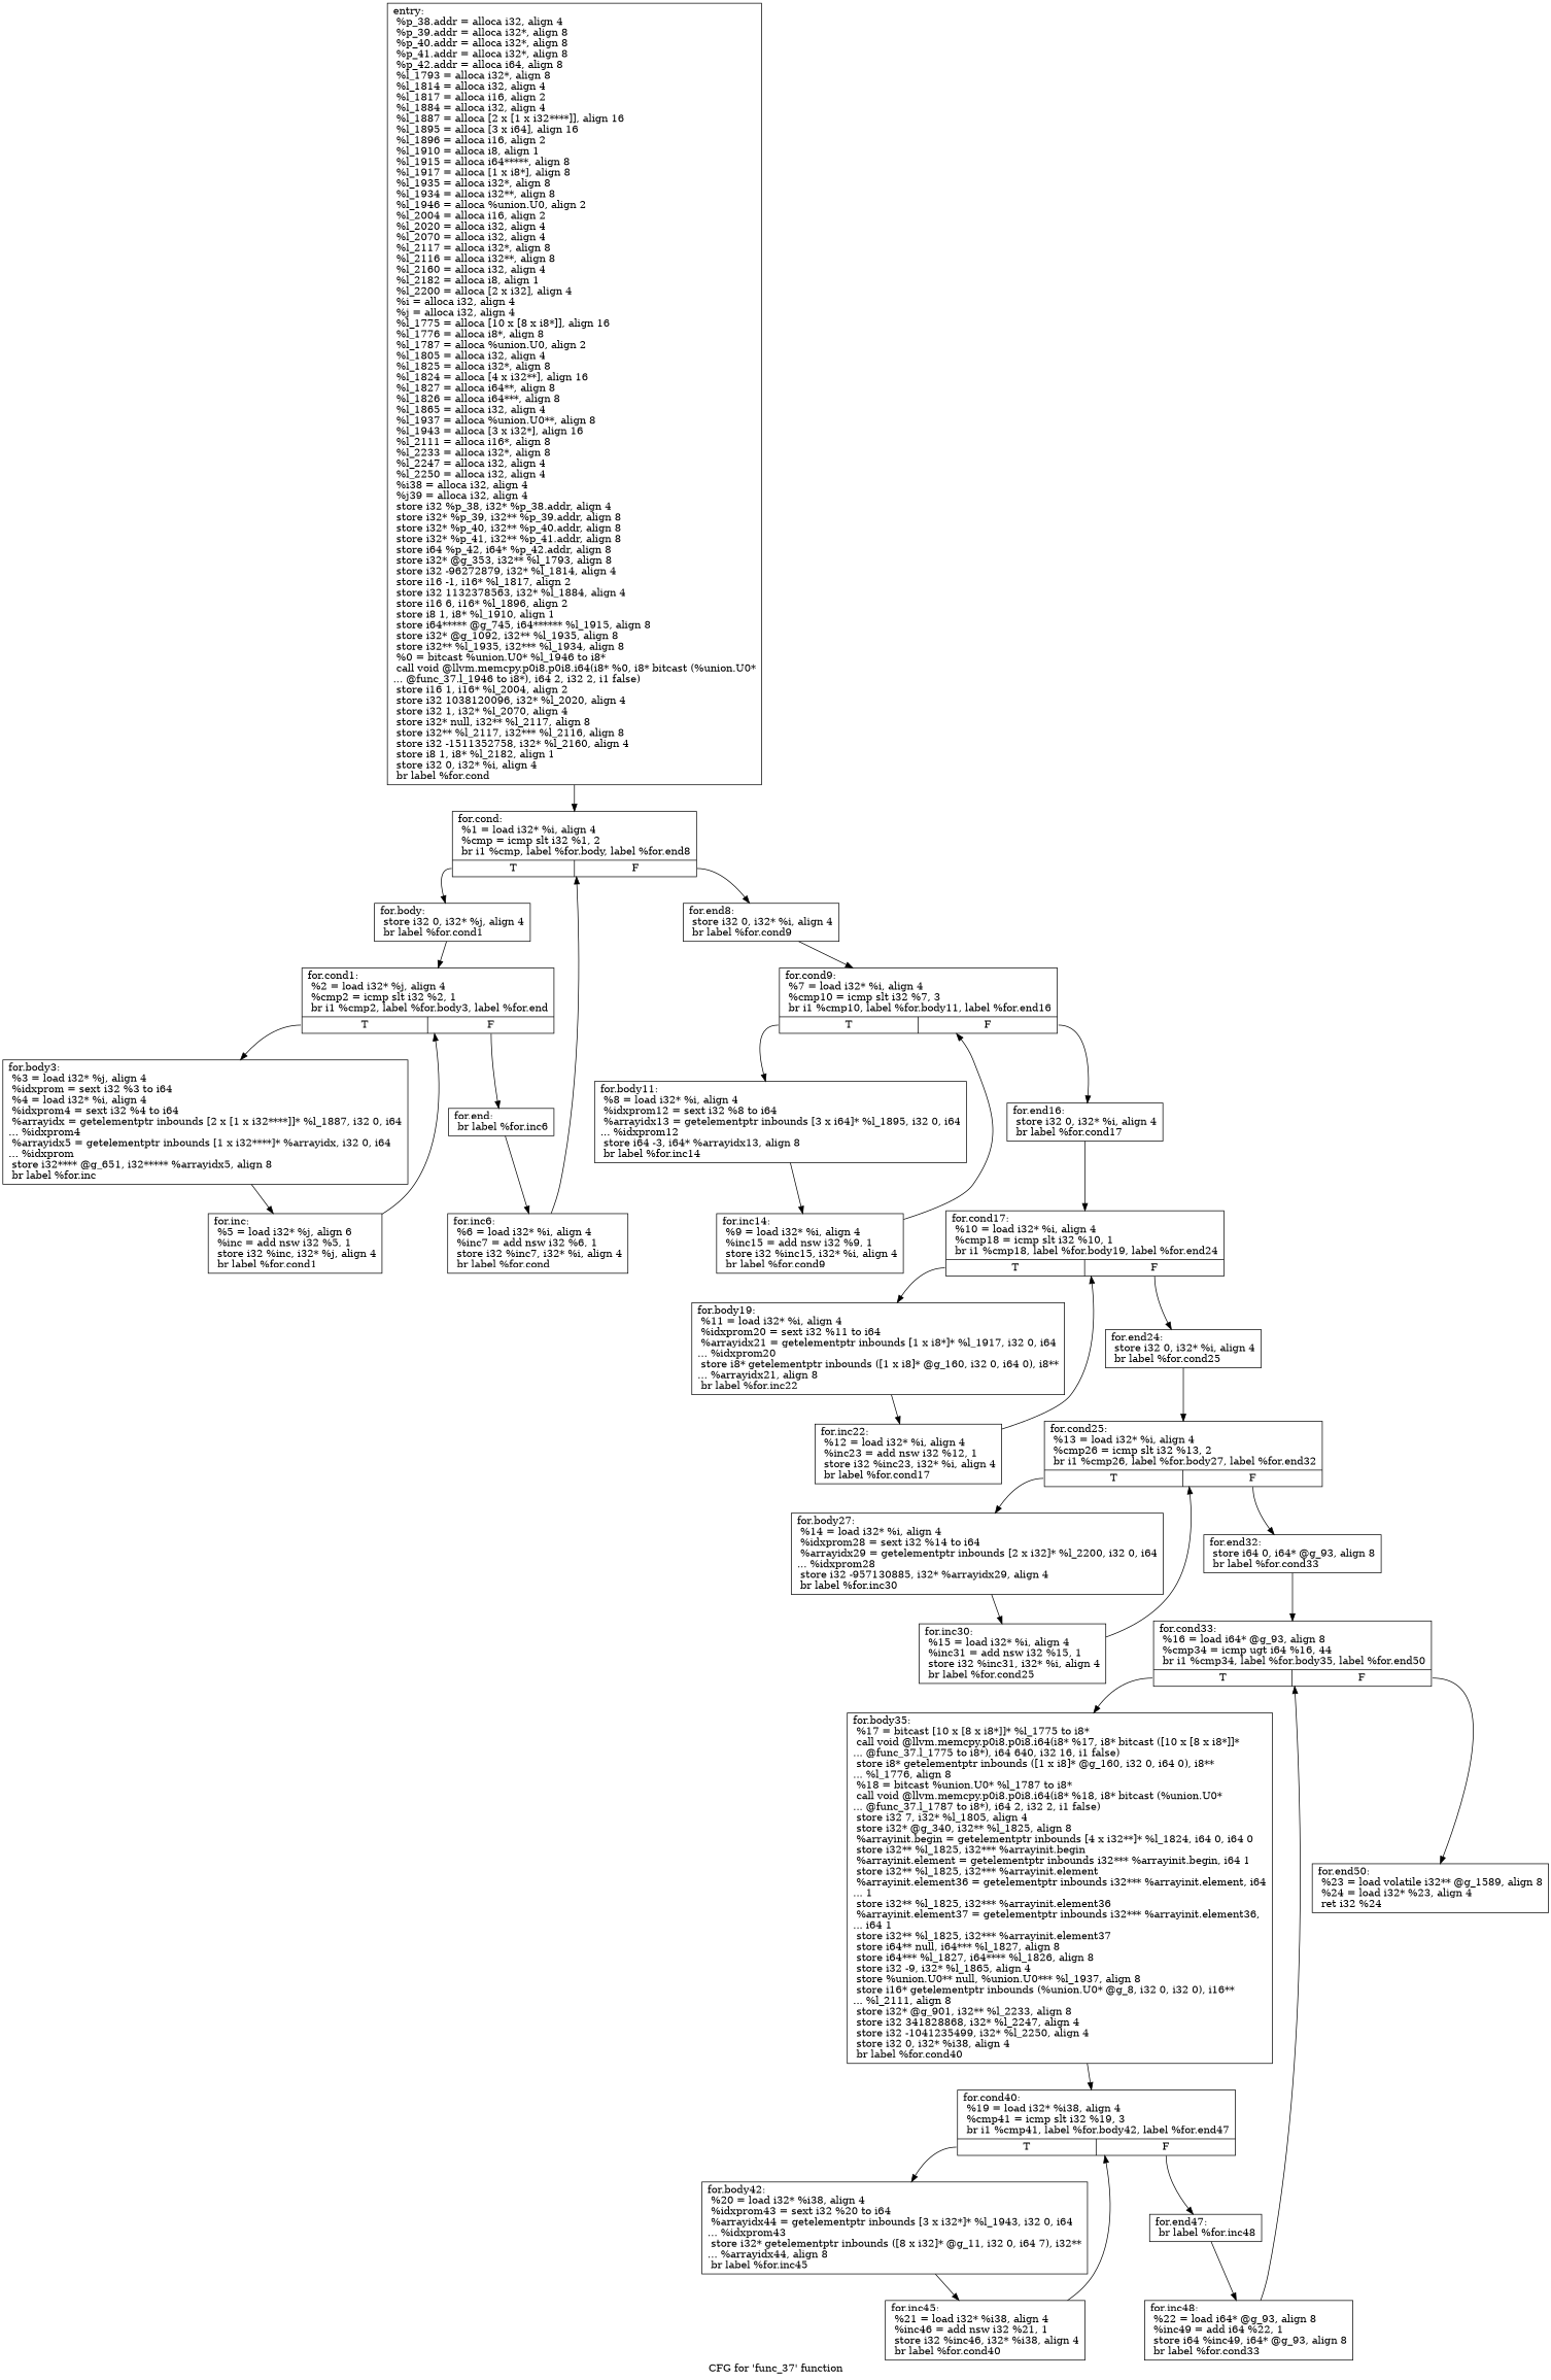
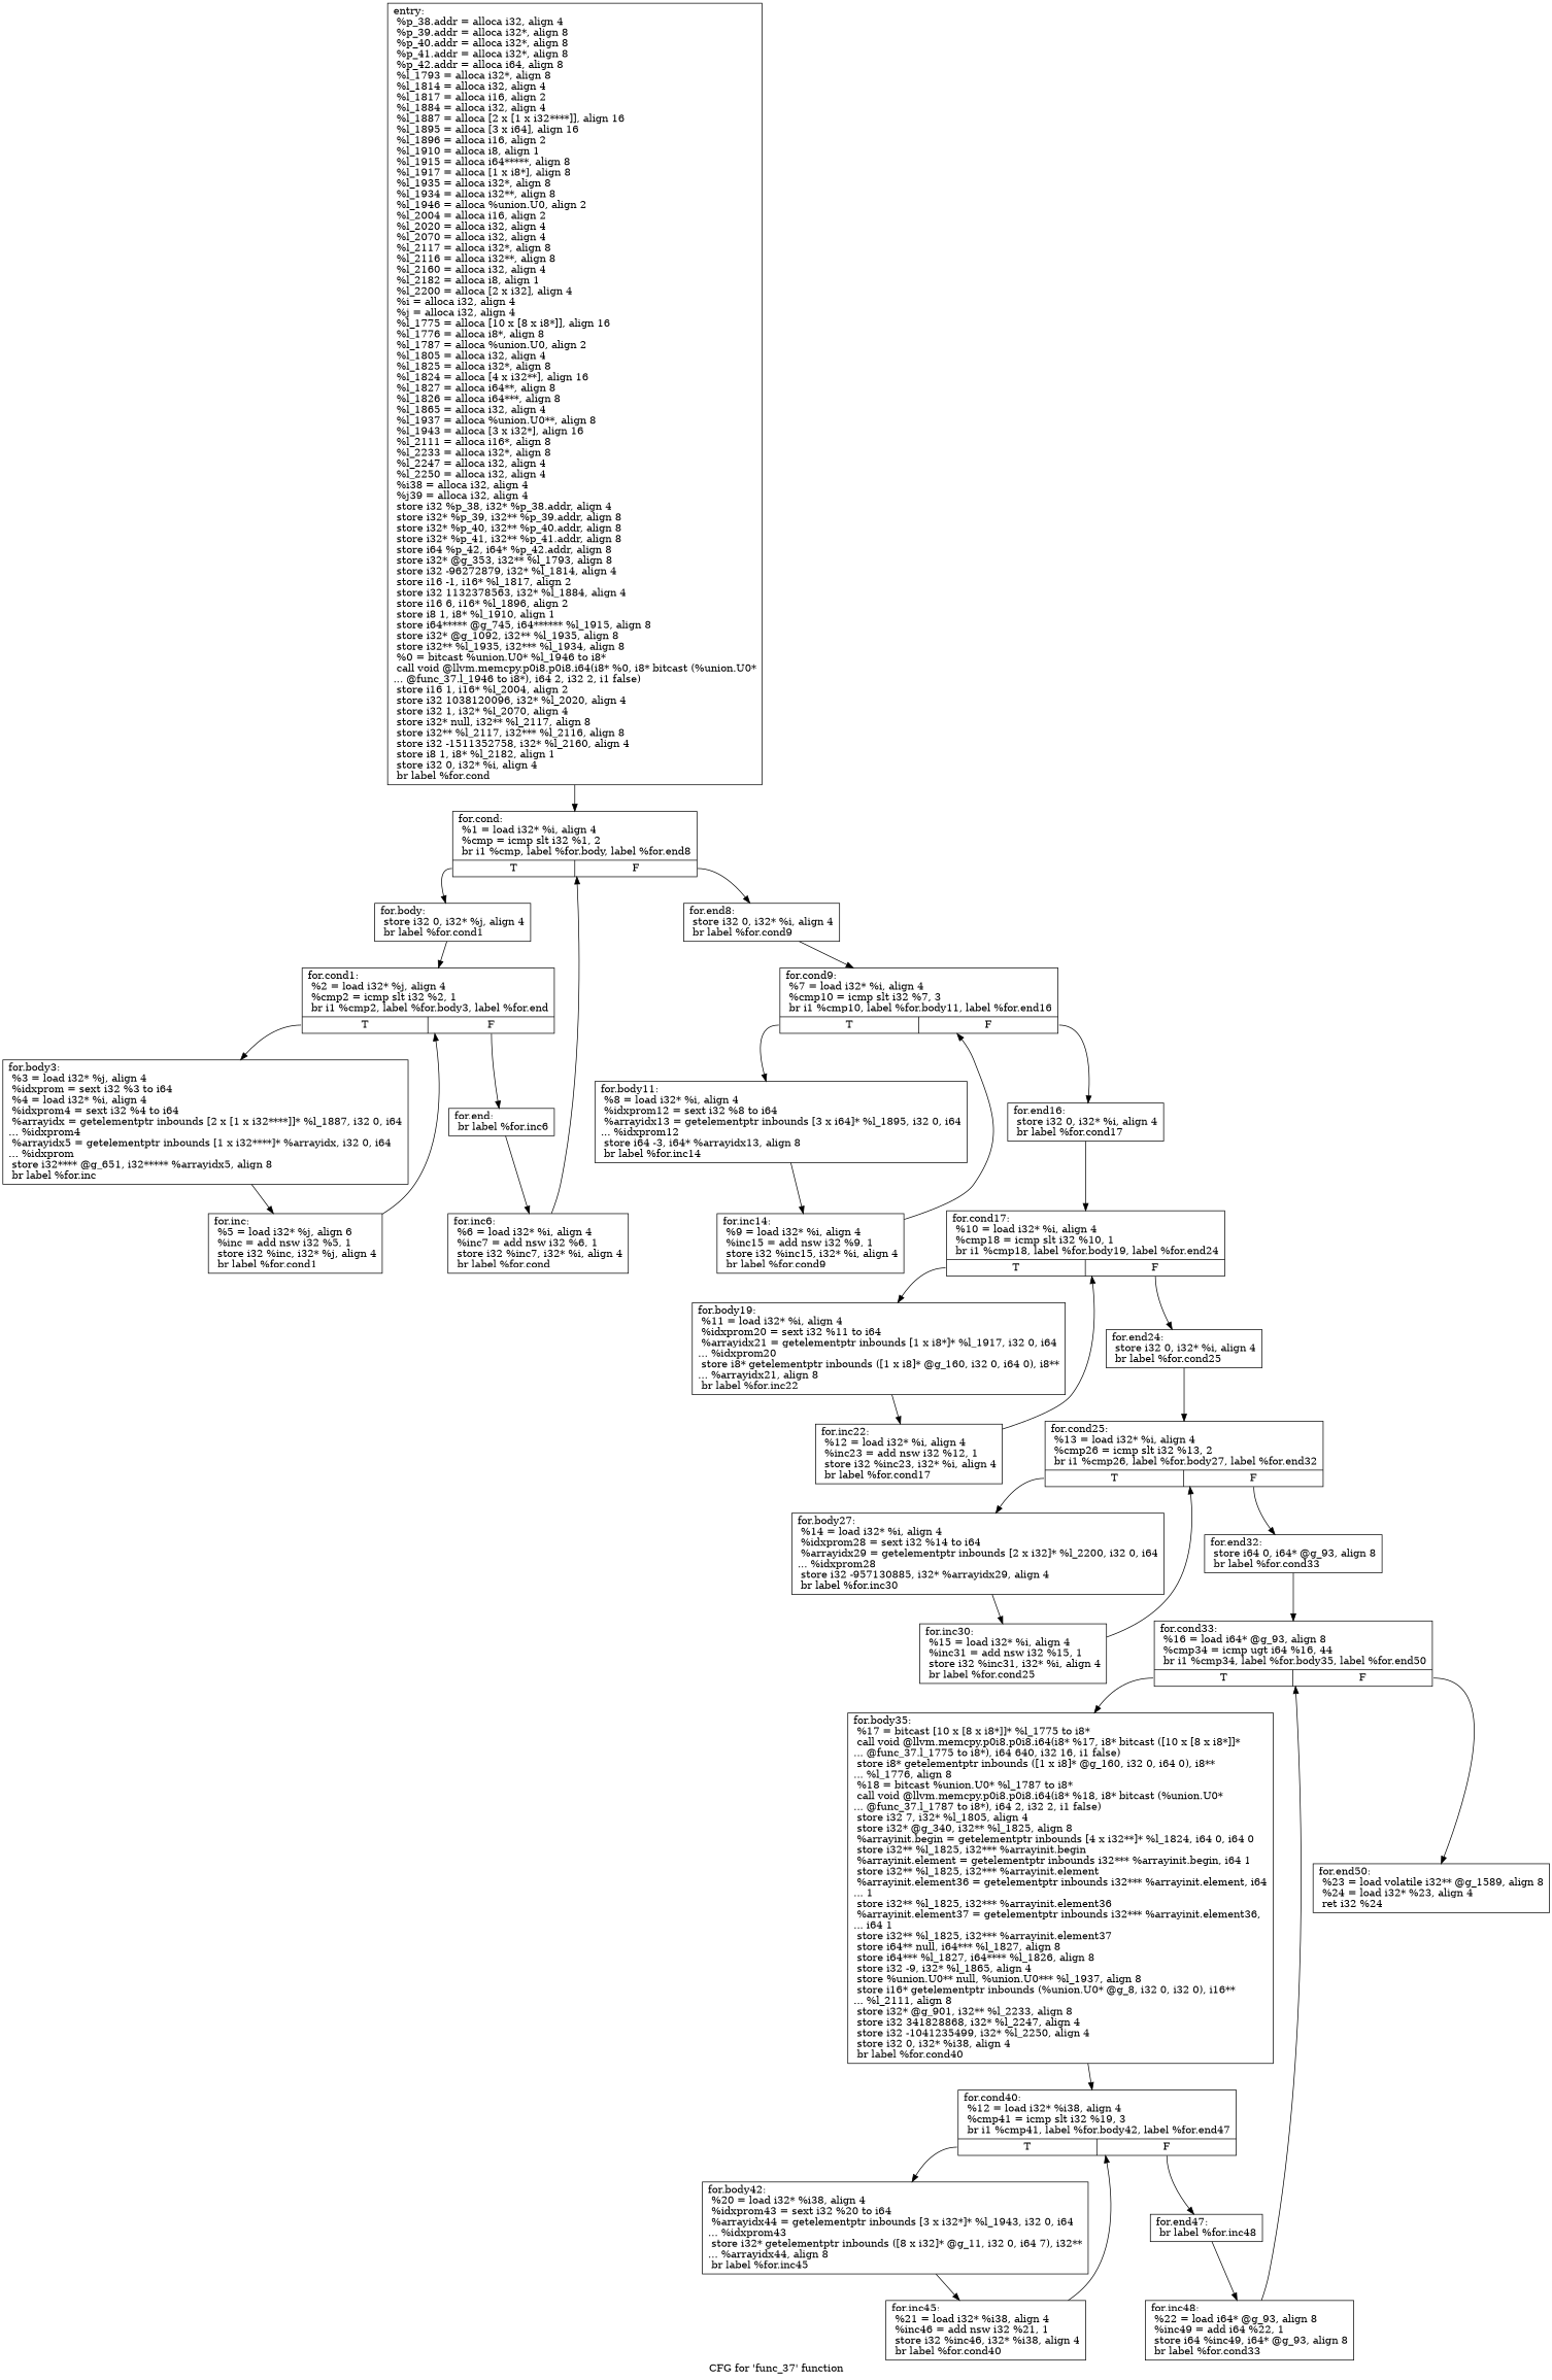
  digraph {
    fontname="DejaVu Serif"
    label="CFG for 'func_37' function"
    node [fontname="DejaVu Serif" shape=record]
    edge [fontname="DejaVu Serif"]
    n1 [label="{entry:\l  %p_38.addr = alloca i32, align 4\l  %p_39.addr = alloca i32*, align 8\l  %p_40.addr = alloca i32*, align 8\l  %p_41.addr = alloca i32*, align 8\l  %p_42.addr = alloca i64, align 8\l  %l_1793 = alloca i32*, align 8\l  %l_1814 = alloca i32, align 4\l  %l_1817 = alloca i16, align 2\l  %l_1884 = alloca i32, align 4\l  %l_1887 = alloca [2 x [1 x i32****]], align 16\l  %l_1895 = alloca [3 x i64], align 16\l  %l_1896 = alloca i16, align 2\l  %l_1910 = alloca i8, align 1\l  %l_1915 = alloca i64*****, align 8\l  %l_1917 = alloca [1 x i8*], align 8\l  %l_1935 = alloca i32*, align 8\l  %l_1934 = alloca i32**, align 8\l  %l_1946 = alloca %union.U0, align 2\l  %l_2004 = alloca i16, align 2\l  %l_2020 = alloca i32, align 4\l  %l_2070 = alloca i32, align 4\l  %l_2117 = alloca i32*, align 8\l  %l_2116 = alloca i32**, align 8\l  %l_2160 = alloca i32, align 4\l  %l_2182 = alloca i8, align 1\l  %l_2200 = alloca [2 x i32], align 4\l  %i = alloca i32, align 4\l  %j = alloca i32, align 4\l  %l_1775 = alloca [10 x [8 x i8*]], align 16\l  %l_1776 = alloca i8*, align 8\l  %l_1787 = alloca %union.U0, align 2\l  %l_1805 = alloca i32, align 4\l  %l_1825 = alloca i32*, align 8\l  %l_1824 = alloca [4 x i32**], align 16\l  %l_1827 = alloca i64**, align 8\l  %l_1826 = alloca i64***, align 8\l  %l_1865 = alloca i32, align 4\l  %l_1937 = alloca %union.U0**, align 8\l  %l_1943 = alloca [3 x i32*], align 16\l  %l_2111 = alloca i16*, align 8\l  %l_2233 = alloca i32*, align 8\l  %l_2247 = alloca i32, align 4\l  %l_2250 = alloca i32, align 4\l  %i38 = alloca i32, align 4\l  %j39 = alloca i32, align 4\l  store i32 %p_38, i32* %p_38.addr, align 4\l  store i32* %p_39, i32** %p_39.addr, align 8\l  store i32* %p_40, i32** %p_40.addr, align 8\l  store i32* %p_41, i32** %p_41.addr, align 8\l  store i64 %p_42, i64* %p_42.addr, align 8\l  store i32* @g_353, i32** %l_1793, align 8\l  store i32 -96272879, i32* %l_1814, align 4\l  store i16 -1, i16* %l_1817, align 2\l  store i32 1132378563, i32* %l_1884, align 4\l  store i16 6, i16* %l_1896, align 2\l  store i8 1, i8* %l_1910, align 1\l  store i64***** @g_745, i64****** %l_1915, align 8\l  store i32* @g_1092, i32** %l_1935, align 8\l  store i32** %l_1935, i32*** %l_1934, align 8\l  %0 = bitcast %union.U0* %l_1946 to i8*\l  call void @llvm.memcpy.p0i8.p0i8.i64(i8* %0, i8* bitcast (%union.U0*\l... @func_37.l_1946 to i8*), i64 2, i32 2, i1 false)\l  store i16 1, i16* %l_2004, align 2\l  store i32 1038120096, i32* %l_2020, align 4\l  store i32 1, i32* %l_2070, align 4\l  store i32* null, i32** %l_2117, align 8\l  store i32** %l_2117, i32*** %l_2116, align 8\l  store i32 -1511352758, i32* %l_2160, align 4\l  store i8 1, i8* %l_2182, align 1\l  store i32 0, i32* %i, align 4\l  br label %for.cond\l}"]
    n2 [label="{for.cond:                                         \l  %1 = load i32* %i, align 4\l  %cmp = icmp slt i32 %1, 2\l  br i1 %cmp, label %for.body, label %for.end8\l|{<s0>T|<s1>F}}"]
    n3 [label="{for.body:                                         \l  store i32 0, i32* %j, align 4\l  br label %for.cond1\l}"]
    n4 [label="{for.end8:                                         \l  store i32 0, i32* %i, align 4\l  br label %for.cond9\l}"]
    n5 [label="{for.cond1:                                        \l  %2 = load i32* %j, align 4\l  %cmp2 = icmp slt i32 %2, 1\l  br i1 %cmp2, label %for.body3, label %for.end\l|{<s0>T|<s1>F}}"]
    n6 [label="{for.cond9:                                        \l  %7 = load i32* %i, align 4\l  %cmp10 = icmp slt i32 %7, 3\l  br i1 %cmp10, label %for.body11, label %for.end16\l|{<s0>T|<s1>F}}"]
    n7 [label="{for.body3:                                        \l  %3 = load i32* %j, align 4\l  %idxprom = sext i32 %3 to i64\l  %4 = load i32* %i, align 4\l  %idxprom4 = sext i32 %4 to i64\l  %arrayidx = getelementptr inbounds [2 x [1 x i32****]]* %l_1887, i32 0, i64\l... %idxprom4\l  %arrayidx5 = getelementptr inbounds [1 x i32****]* %arrayidx, i32 0, i64\l... %idxprom\l  store i32**** @g_651, i32***** %arrayidx5, align 8\l  br label %for.inc\l}"]
    n8 [label="{for.end:                                          \l  br label %for.inc6\l}"]
    n9 [label="{for.body11:                                       \l  %8 = load i32* %i, align 4\l  %idxprom12 = sext i32 %8 to i64\l  %arrayidx13 = getelementptr inbounds [3 x i64]* %l_1895, i32 0, i64\l... %idxprom12\l  store i64 -3, i64* %arrayidx13, align 8\l  br label %for.inc14\l}"]
    n10 [label="{for.end16:                                        \l  store i32 0, i32* %i, align 4\l  br label %for.cond17\l}"]
    n11 [label="{for.inc:                                          \l  %5 = load i32* %j, align 6\l  %inc = add nsw i32 %5, 1\l  store i32 %inc, i32* %j, align 4\l  br label %for.cond1\l}"]
    n12 [label="{for.inc6:                                         \l  %6 = load i32* %i, align 4\l  %inc7 = add nsw i32 %6, 1\l  store i32 %inc7, i32* %i, align 4\l  br label %for.cond\l}"]
    n13 [label="{for.inc14:                                        \l  %9 = load i32* %i, align 4\l  %inc15 = add nsw i32 %9, 1\l  store i32 %inc15, i32* %i, align 4\l  br label %for.cond9\l}"]
    n14 [label="{for.cond17:                                       \l  %10 = load i32* %i, align 4\l  %cmp18 = icmp slt i32 %10, 1\l  br i1 %cmp18, label %for.body19, label %for.end24\l|{<s0>T|<s1>F}}"]
    n15 [label="{for.body19:                                       \l  %11 = load i32* %i, align 4\l  %idxprom20 = sext i32 %11 to i64\l  %arrayidx21 = getelementptr inbounds [1 x i8*]* %l_1917, i32 0, i64\l... %idxprom20\l  store i8* getelementptr inbounds ([1 x i8]* @g_160, i32 0, i64 0), i8**\l... %arrayidx21, align 8\l  br label %for.inc22\l}"]
    n16 [label="{for.end24:                                        \l  store i32 0, i32* %i, align 4\l  br label %for.cond25\l}"]
    n17 [label="{for.inc22:                                        \l  %12 = load i32* %i, align 4\l  %inc23 = add nsw i32 %12, 1\l  store i32 %inc23, i32* %i, align 4\l  br label %for.cond17\l}"]
    n18 [label="{for.cond25:                                       \l  %13 = load i32* %i, align 4\l  %cmp26 = icmp slt i32 %13, 2\l  br i1 %cmp26, label %for.body27, label %for.end32\l|{<s0>T|<s1>F}}"]
    n19 [label="{for.body27:                                       \l  %14 = load i32* %i, align 4\l  %idxprom28 = sext i32 %14 to i64\l  %arrayidx29 = getelementptr inbounds [2 x i32]* %l_2200, i32 0, i64\l... %idxprom28\l  store i32 -957130885, i32* %arrayidx29, align 4\l  br label %for.inc30\l}"]
    n20 [label="{for.end32:                                        \l  store i64 0, i64* @g_93, align 8\l  br label %for.cond33\l}"]
    n21 [label="{for.inc30:                                        \l  %15 = load i32* %i, align 4\l  %inc31 = add nsw i32 %15, 1\l  store i32 %inc31, i32* %i, align 4\l  br label %for.cond25\l}"]
    n22 [label="{for.cond33:                                       \l  %16 = load i64* @g_93, align 8\l  %cmp34 = icmp ugt i64 %16, 44\l  br i1 %cmp34, label %for.body35, label %for.end50\l|{<s0>T|<s1>F}}"]
    n23 [label="{for.body35:                                       \l  %17 = bitcast [10 x [8 x i8*]]* %l_1775 to i8*\l  call void @llvm.memcpy.p0i8.p0i8.i64(i8* %17, i8* bitcast ([10 x [8 x i8*]]*\l... @func_37.l_1775 to i8*), i64 640, i32 16, i1 false)\l  store i8* getelementptr inbounds ([1 x i8]* @g_160, i32 0, i64 0), i8**\l... %l_1776, align 8\l  %18 = bitcast %union.U0* %l_1787 to i8*\l  call void @llvm.memcpy.p0i8.p0i8.i64(i8* %18, i8* bitcast (%union.U0*\l... @func_37.l_1787 to i8*), i64 2, i32 2, i1 false)\l  store i32 7, i32* %l_1805, align 4\l  store i32* @g_340, i32** %l_1825, align 8\l  %arrayinit.begin = getelementptr inbounds [4 x i32**]* %l_1824, i64 0, i64 0\l  store i32** %l_1825, i32*** %arrayinit.begin\l  %arrayinit.element = getelementptr inbounds i32*** %arrayinit.begin, i64 1\l  store i32** %l_1825, i32*** %arrayinit.element\l  %arrayinit.element36 = getelementptr inbounds i32*** %arrayinit.element, i64\l... 1\l  store i32** %l_1825, i32*** %arrayinit.element36\l  %arrayinit.element37 = getelementptr inbounds i32*** %arrayinit.element36,\l... i64 1\l  store i32** %l_1825, i32*** %arrayinit.element37\l  store i64** null, i64*** %l_1827, align 8\l  store i64*** %l_1827, i64**** %l_1826, align 8\l  store i32 -9, i32* %l_1865, align 4\l  store %union.U0** null, %union.U0*** %l_1937, align 8\l  store i16* getelementptr inbounds (%union.U0* @g_8, i32 0, i32 0), i16**\l... %l_2111, align 8\l  store i32* @g_901, i32** %l_2233, align 8\l  store i32 341828868, i32* %l_2247, align 4\l  store i32 -1041235499, i32* %l_2250, align 4\l  store i32 0, i32* %i38, align 4\l  br label %for.cond40\l}"]
    n24 [label="{for.end50:                                        \l  %23 = load volatile i32** @g_1589, align 8\l  %24 = load i32* %23, align 4\l  ret i32 %24\l}"]
-   n25 [label="{for.cond40:                                       \l  %19 = load i32* %i38, align 4\l  %cmp41 = icmp slt i32 %19, 3\l  br i1 %cmp41, label %for.body42, label %for.end47\l|{<s0>T|<s1>F}}"]
+   n25 [label="{for.cond40:                                       \l  %12 = load i32* %i38, align 4\l  %cmp41 = icmp slt i32 %19, 3\l  br i1 %cmp41, label %for.body42, label %for.end47\l|{<s0>T|<s1>F}}"]
    n26 [label="{for.body42:                                       \l  %20 = load i32* %i38, align 4\l  %idxprom43 = sext i32 %20 to i64\l  %arrayidx44 = getelementptr inbounds [3 x i32*]* %l_1943, i32 0, i64\l... %idxprom43\l  store i32* getelementptr inbounds ([8 x i32]* @g_11, i32 0, i64 7), i32**\l... %arrayidx44, align 8\l  br label %for.inc45\l}"]
    n27 [label="{for.end47:                                        \l  br label %for.inc48\l}"]
    n28 [label="{for.inc45:                                        \l  %21 = load i32* %i38, align 4\l  %inc46 = add nsw i32 %21, 1\l  store i32 %inc46, i32* %i38, align 4\l  br label %for.cond40\l}"]
    n29 [label="{for.inc48:                                        \l  %22 = load i64* @g_93, align 8\l  %inc49 = add i64 %22, 1\l  store i64 %inc49, i64* @g_93, align 8\l  br label %for.cond33\l}"]
    n1 -> n2
    n2 -> n3 [tailport=s0]
    n2 -> n4 [tailport=s1]
    n3 -> n5
    n4 -> n6
    n5 -> n7 [tailport=s0]
    n5 -> n8 [tailport=s1]
    n6 -> n9 [tailport=s0]
    n6 -> n10 [tailport=s1]
    n7 -> n11
    n8 -> n12
    n9 -> n13
    n10 -> n14
    n11 -> n5
    n12 -> n2
    n13 -> n6
    n14 -> n15 [tailport=s0]
    n14 -> n16 [tailport=s1]
    n15 -> n17
    n16 -> n18
    n17 -> n14
    n18 -> n19 [tailport=s0]
    n18 -> n20 [tailport=s1]
    n19 -> n21
    n20 -> n22
    n21 -> n18
    n22 -> n23 [tailport=s0]
    n22 -> n24 [tailport=s1]
    n23 -> n25
    n25 -> n26 [tailport=s0]
    n25 -> n27 [tailport=s1]
    n26 -> n28
    n27 -> n29
    n28 -> n25
    n29 -> n22
  }
